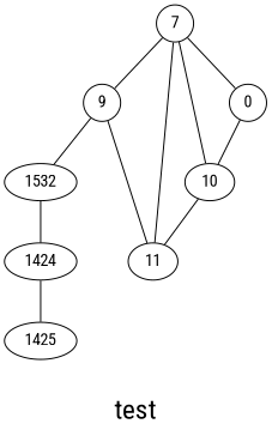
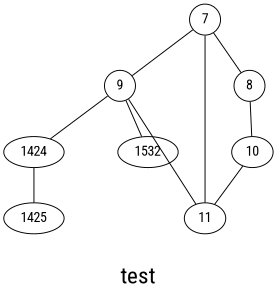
  graph {
    fontname="Roboto Condensed"
    fontsize=24
    label="\ntest\n"
    splines=false
    node [fontname="Roboto Condensed" shape=ellipse]
    edge [fontname="Roboto Condensed"]
    9 [height=0.3 width=0.3]
    11 [height=0.3 width=0.3]
    1424 [height=0.3 width=0.3]
    1532 [height=0.3 width=0.3]
    10 [height=0.3 width=0.3]
    1425 [height=0.3 width=0.3]
    7 [height=0.3 width=0.3]
-   8 [height=0.3 width=0.3 label=0]
+   8 [height=0.3 width=0.3]
    9 -- 11
-   1532 -- 1424
+   9 -- 1424
    9 -- 1532
    1424 -- 1425
    10 -- 11
    7 -- 9
    7 -- 11
-   7 -- 10
    7 -- 8
    8 -- 10
  }
